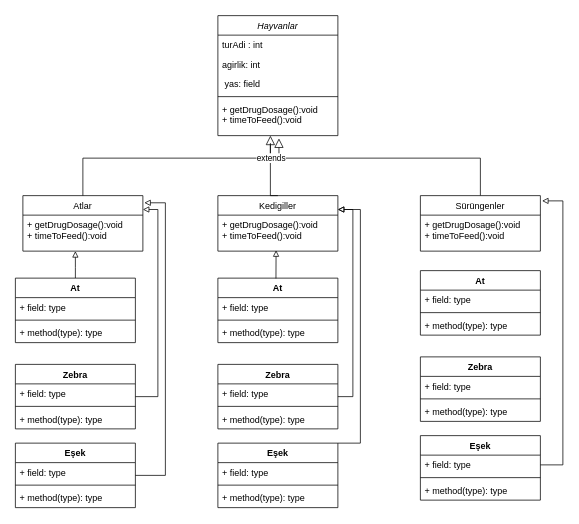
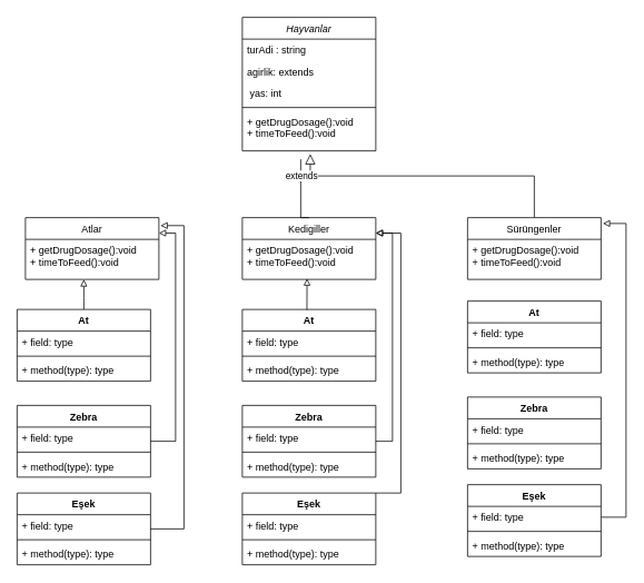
  <mxCell id="0" />
  <mxCell id="1" parent="0" />
  <mxCell id="2" value="Hayvanlar" style="swimlane;fontStyle=2;align=center;verticalAlign=top;childLayout=stackLayout;horizontal=1;startSize=26;horizontalStack=0;resizeParent=1;resizeLast=0;collapsible=1;marginBottom=0;rounded=0;shadow=0;strokeWidth=1;" parent="1" vertex="1"><mxGeometry x="290" y="20" width="160" height="160" as="geometry"><mxRectangle x="230" y="140" width="160" height="26" as="alternateBounds" /></mxGeometry></mxCell>
- <mxCell id="3" value="turAdi : int" style="text;align=left;verticalAlign=top;spacingLeft=4;spacingRight=4;overflow=hidden;rotatable=0;points=[[0,0.5],[1,0.5]];portConstraint=eastwest;" parent="2" vertex="1"><mxGeometry y="26" width="160" height="26" as="geometry" /></mxCell>
- <mxCell id="4" value="agirlik: int" style="text;align=left;verticalAlign=top;spacingLeft=4;spacingRight=4;overflow=hidden;rotatable=0;points=[[0,0.5],[1,0.5]];portConstraint=eastwest;rounded=0;shadow=0;html=0;" parent="2" vertex="1"><mxGeometry y="52" width="160" height="26" as="geometry" /></mxCell>
- <mxCell id="5" value=" yas: field" style="text;align=left;verticalAlign=top;spacingLeft=4;spacingRight=4;overflow=hidden;rotatable=0;points=[[0,0.5],[1,0.5]];portConstraint=eastwest;rounded=0;shadow=0;html=0;" parent="2" vertex="1"><mxGeometry y="78" width="160" height="26" as="geometry" /></mxCell>
+ <mxCell id="3" value="turAdi : string" style="text;align=left;verticalAlign=top;spacingLeft=4;spacingRight=4;overflow=hidden;rotatable=0;points=[[0,0.5],[1,0.5]];portConstraint=eastwest;" parent="2" vertex="1"><mxGeometry y="26" width="160" height="26" as="geometry" /></mxCell>
+ <mxCell id="4" value="agirlik: extends" style="text;align=left;verticalAlign=top;spacingLeft=4;spacingRight=4;overflow=hidden;rotatable=0;points=[[0,0.5],[1,0.5]];portConstraint=eastwest;rounded=0;shadow=0;html=0;" parent="2" vertex="1"><mxGeometry y="52" width="160" height="26" as="geometry" /></mxCell>
+ <mxCell id="5" value=" yas: int" style="text;align=left;verticalAlign=top;spacingLeft=4;spacingRight=4;overflow=hidden;rotatable=0;points=[[0,0.5],[1,0.5]];portConstraint=eastwest;rounded=0;shadow=0;html=0;" parent="2" vertex="1"><mxGeometry y="78" width="160" height="26" as="geometry" /></mxCell>
  <mxCell id="6" value="" style="line;html=1;strokeWidth=1;align=left;verticalAlign=middle;spacingTop=-1;spacingLeft=3;spacingRight=3;rotatable=0;labelPosition=right;points=[];portConstraint=eastwest;" parent="2" vertex="1"><mxGeometry y="104" width="160" height="8" as="geometry" /></mxCell>
  <mxCell id="7" value="+ getDrugDosage():void&#10;+ timeToFeed():void" style="text;align=left;verticalAlign=top;spacingLeft=4;spacingRight=4;overflow=hidden;rotatable=0;points=[[0,0.5],[1,0.5]];portConstraint=eastwest;" parent="2" vertex="1"><mxGeometry y="112" width="160" height="48" as="geometry" /></mxCell>
  <mxCell id="8" value="Atlar" style="swimlane;fontStyle=0;align=center;verticalAlign=top;childLayout=stackLayout;horizontal=1;startSize=26;horizontalStack=0;resizeParent=1;resizeLast=0;collapsible=1;marginBottom=0;rounded=0;shadow=0;strokeWidth=1;" parent="1" vertex="1"><mxGeometry x="30" y="260" width="160" height="74" as="geometry"><mxRectangle x="130" y="380" width="160" height="26" as="alternateBounds" /></mxGeometry></mxCell>
  <mxCell id="9" value="+ getDrugDosage():void&#10;+ timeToFeed():void" style="text;align=left;verticalAlign=top;spacingLeft=4;spacingRight=4;overflow=hidden;rotatable=0;points=[[0,0.5],[1,0.5]];portConstraint=eastwest;" vertex="1" parent="8"><mxGeometry y="26" width="160" height="48" as="geometry" /></mxCell>
- <mxCell id="10" value="" style="endArrow=block;endSize=10;endFill=0;shadow=0;strokeWidth=1;rounded=0;edgeStyle=elbowEdgeStyle;elbow=vertical;" parent="1" source="8" target="2" edge="1"><mxGeometry width="160" relative="1" as="geometry"><mxPoint x="220" y="103" as="sourcePoint" /><mxPoint x="220" y="103" as="targetPoint" /><Array as="points"><mxPoint x="360" y="210" /><mxPoint x="370" y="190" /><mxPoint x="320" y="200" /><mxPoint x="310" y="210" /><mxPoint x="320" y="200" /><mxPoint x="110" y="230" /></Array></mxGeometry></mxCell>
  <mxCell id="11" value="Kedigiller" style="swimlane;fontStyle=0;align=center;verticalAlign=top;childLayout=stackLayout;horizontal=1;startSize=26;horizontalStack=0;resizeParent=1;resizeLast=0;collapsible=1;marginBottom=0;rounded=0;shadow=0;strokeWidth=1;" vertex="1" parent="1"><mxGeometry x="290" y="260" width="160" height="74" as="geometry"><mxRectangle x="130" y="380" width="160" height="26" as="alternateBounds" /></mxGeometry></mxCell>
  <mxCell id="12" value="+ getDrugDosage():void&#10;+ timeToFeed():void" style="text;align=left;verticalAlign=top;spacingLeft=4;spacingRight=4;overflow=hidden;rotatable=0;points=[[0,0.5],[1,0.5]];portConstraint=eastwest;" vertex="1" parent="11"><mxGeometry y="26" width="160" height="48" as="geometry" /></mxCell>
  <mxCell id="13" value="" style="endArrow=block;endSize=10;endFill=0;shadow=0;strokeWidth=1;rounded=0;edgeStyle=elbowEdgeStyle;elbow=vertical;exitX=0.5;exitY=0;exitDx=0;exitDy=0;entryX=0.509;entryY=1.077;entryDx=0;entryDy=0;entryPerimeter=0;" edge="1" parent="1" source="14" target="7"><mxGeometry width="160" relative="1" as="geometry"><mxPoint x="530" y="250" as="sourcePoint" /><mxPoint x="320" y="180" as="targetPoint" /><Array as="points"><mxPoint x="360" y="210" /><mxPoint x="400" y="220" /><mxPoint x="360" y="200" /><mxPoint x="410" y="210" /><mxPoint x="360" y="190" /><mxPoint x="370" y="190" /><mxPoint x="390" y="210" /><mxPoint x="390" y="190" /><mxPoint x="370" y="190" /><mxPoint x="370" y="190" /><mxPoint x="460" y="210" /><mxPoint x="550" y="190" /><mxPoint x="380" y="180" /><mxPoint x="340" y="200" /><mxPoint x="460" y="220" /></Array></mxGeometry></mxCell>
  <mxCell id="14" value="Sürüngenler" style="swimlane;fontStyle=0;align=center;verticalAlign=top;childLayout=stackLayout;horizontal=1;startSize=26;horizontalStack=0;resizeParent=1;resizeLast=0;collapsible=1;marginBottom=0;rounded=0;shadow=0;strokeWidth=1;" vertex="1" parent="1"><mxGeometry x="560" y="260" width="160" height="74" as="geometry"><mxRectangle x="130" y="380" width="160" height="26" as="alternateBounds" /></mxGeometry></mxCell>
  <mxCell id="15" value="+ getDrugDosage():void&#10;+ timeToFeed():void" style="text;align=left;verticalAlign=top;spacingLeft=4;spacingRight=4;overflow=hidden;rotatable=0;points=[[0,0.5],[1,0.5]];portConstraint=eastwest;" vertex="1" parent="14"><mxGeometry y="26" width="160" height="48" as="geometry" /></mxCell>
  <mxCell id="16" value="" style="edgeStyle=elbowEdgeStyle;elbow=vertical;endArrow=block;html=1;rounded=0;endFill=0;exitX=0.5;exitY=0;exitDx=0;exitDy=0;" edge="1" parent="1" source="21"><mxGeometry width="50" height="50" relative="1" as="geometry"><mxPoint x="50" y="384" as="sourcePoint" /><mxPoint x="100" y="334" as="targetPoint" /><Array as="points"><mxPoint x="100" y="356" /></Array></mxGeometry></mxCell>
  <mxCell id="17" value="" style="endArrow=none;html=1;edgeStyle=orthogonalEdgeStyle;rounded=0;entryX=0.5;entryY=0;entryDx=0;entryDy=0;" edge="1" parent="1" target="11"><mxGeometry relative="1" as="geometry"><mxPoint x="360" y="190" as="sourcePoint" /><mxPoint x="440" y="280" as="targetPoint" /><Array as="points"><mxPoint x="360" y="260" /></Array></mxGeometry></mxCell>
  <mxCell id="18" value="&lt;br&gt;" style="edgeLabel;resizable=0;html=1;align=left;verticalAlign=bottom;" connectable="0" vertex="1" parent="17"><mxGeometry x="-1" relative="1" as="geometry" /></mxCell>
  <mxCell id="19" value="&lt;br&gt;" style="edgeLabel;resizable=0;html=1;align=right;verticalAlign=bottom;" connectable="0" vertex="1" parent="17"><mxGeometry x="1" relative="1" as="geometry" /></mxCell>
  <mxCell id="20" value="extends" style="edgeLabel;html=1;align=center;verticalAlign=middle;resizable=0;points=[];" vertex="1" connectable="0" parent="17"><mxGeometry x="-0.663" relative="1" as="geometry"><mxPoint y="6" as="offset" /></mxGeometry></mxCell>
  <mxCell id="21" value="At" style="swimlane;fontStyle=1;align=center;verticalAlign=top;childLayout=stackLayout;horizontal=1;startSize=26;horizontalStack=0;resizeParent=1;resizeParentMax=0;resizeLast=0;collapsible=1;marginBottom=0;" vertex="1" parent="1"><mxGeometry y="370" width="160" height="86" as="geometry" x="20" /></mxCell>
  <mxCell id="22" value="+ field: type" style="text;strokeColor=none;fillColor=none;align=left;verticalAlign=top;spacingLeft=4;spacingRight=4;overflow=hidden;rotatable=0;points=[[0,0.5],[1,0.5]];portConstraint=eastwest;" vertex="1" parent="21"><mxGeometry y="26" width="160" height="26" as="geometry" /></mxCell>
  <mxCell id="23" value="" style="line;strokeWidth=1;fillColor=none;align=left;verticalAlign=middle;spacingTop=-1;spacingLeft=3;spacingRight=3;rotatable=0;labelPosition=right;points=[];portConstraint=eastwest;" vertex="1" parent="21"><mxGeometry y="52" width="160" height="8" as="geometry" /></mxCell>
  <mxCell id="24" value="+ method(type): type" style="text;strokeColor=none;fillColor=none;align=left;verticalAlign=top;spacingLeft=4;spacingRight=4;overflow=hidden;rotatable=0;points=[[0,0.5],[1,0.5]];portConstraint=eastwest;" vertex="1" parent="21"><mxGeometry y="60" width="160" height="26" as="geometry" /></mxCell>
  <mxCell id="25" value="" style="edgeStyle=elbowEdgeStyle;elbow=vertical;endArrow=block;html=1;rounded=0;endFill=0;entryX=1;entryY=0.25;entryDx=0;entryDy=0;startArrow=none;" edge="1" parent="1" source="26" target="8"><mxGeometry width="50" height="50" relative="1" as="geometry"><mxPoint x="190" y="530" as="sourcePoint" /><mxPoint x="105" y="440" as="targetPoint" /><Array as="points"><mxPoint x="210" y="310" /><mxPoint x="220" y="320" /><mxPoint x="200" y="300" /><mxPoint x="210" y="330" /><mxPoint x="200" y="350" /><mxPoint x="200" y="350" /><mxPoint x="200" y="360" /><mxPoint x="210" y="400" /><mxPoint x="200" y="500" /><mxPoint x="200" y="350" /><mxPoint x="210" y="360" /><mxPoint x="160" y="350" /><mxPoint x="210" y="370" /><mxPoint x="190" y="350" /><mxPoint x="105" y="462" /></Array></mxGeometry></mxCell>
  <mxCell id="26" value="Zebra" style="swimlane;fontStyle=1;align=center;verticalAlign=top;childLayout=stackLayout;horizontal=1;startSize=26;horizontalStack=0;resizeParent=1;resizeParentMax=0;resizeLast=0;collapsible=1;marginBottom=0;" vertex="1" parent="1"><mxGeometry y="485" width="160" height="86" as="geometry" x="20" /></mxCell>
  <mxCell id="27" value="+ field: type" style="text;strokeColor=none;fillColor=none;align=left;verticalAlign=top;spacingLeft=4;spacingRight=4;overflow=hidden;rotatable=0;points=[[0,0.5],[1,0.5]];portConstraint=eastwest;" vertex="1" parent="26"><mxGeometry y="26" width="160" height="26" as="geometry" /></mxCell>
  <mxCell id="28" value="" style="line;strokeWidth=1;fillColor=none;align=left;verticalAlign=middle;spacingTop=-1;spacingLeft=3;spacingRight=3;rotatable=0;labelPosition=right;points=[];portConstraint=eastwest;" vertex="1" parent="26"><mxGeometry y="52" width="160" height="8" as="geometry" /></mxCell>
  <mxCell id="29" value="+ method(type): type" style="text;strokeColor=none;fillColor=none;align=left;verticalAlign=top;spacingLeft=4;spacingRight=4;overflow=hidden;rotatable=0;points=[[0,0.5],[1,0.5]];portConstraint=eastwest;" vertex="1" parent="26"><mxGeometry y="60" width="160" height="26" as="geometry" /></mxCell>
  <mxCell id="30" value="Eşek" style="swimlane;fontStyle=1;align=center;verticalAlign=top;childLayout=stackLayout;horizontal=1;startSize=26;horizontalStack=0;resizeParent=1;resizeParentMax=0;resizeLast=0;collapsible=1;marginBottom=0;" vertex="1" parent="1"><mxGeometry y="590" width="160" height="86" as="geometry" x="20" /></mxCell>
  <mxCell id="31" value="+ field: type" style="text;strokeColor=none;fillColor=none;align=left;verticalAlign=top;spacingLeft=4;spacingRight=4;overflow=hidden;rotatable=0;points=[[0,0.5],[1,0.5]];portConstraint=eastwest;" vertex="1" parent="30"><mxGeometry y="26" width="160" height="26" as="geometry" /></mxCell>
  <mxCell id="32" value="" style="line;strokeWidth=1;fillColor=none;align=left;verticalAlign=middle;spacingTop=-1;spacingLeft=3;spacingRight=3;rotatable=0;labelPosition=right;points=[];portConstraint=eastwest;" vertex="1" parent="30"><mxGeometry y="52" width="160" height="8" as="geometry" /></mxCell>
  <mxCell id="33" value="+ method(type): type" style="text;strokeColor=none;fillColor=none;align=left;verticalAlign=top;spacingLeft=4;spacingRight=4;overflow=hidden;rotatable=0;points=[[0,0.5],[1,0.5]];portConstraint=eastwest;" vertex="1" parent="30"><mxGeometry y="60" width="160" height="26" as="geometry" /></mxCell>
  <mxCell id="34" value="" style="edgeStyle=elbowEdgeStyle;elbow=vertical;endArrow=block;html=1;rounded=0;endFill=0;entryX=1.012;entryY=0.129;entryDx=0;entryDy=0;startArrow=none;entryPerimeter=0;" edge="1" parent="1" source="30" target="8"><mxGeometry width="50" height="50" relative="1" as="geometry"><mxPoint x="180" y="600" as="sourcePoint" /><mxPoint x="260" y="370" as="targetPoint" /><Array as="points"><mxPoint x="220" y="270" /><mxPoint x="240" y="280" /><mxPoint x="220" y="580" /><mxPoint x="240" y="470" /><mxPoint x="290" y="411.5" /><mxPoint x="270" y="391.5" /><mxPoint x="280" y="421.5" /><mxPoint x="270" y="441.5" /><mxPoint x="270" y="441.5" /><mxPoint x="270" y="451.5" /><mxPoint x="280" y="491.5" /><mxPoint x="270" y="591.5" /><mxPoint x="270" y="441.5" /><mxPoint x="280" y="451.5" /><mxPoint x="230" y="441.5" /><mxPoint x="280" y="461.5" /><mxPoint x="260" y="441.5" /><mxPoint x="175" y="553.5" /></Array></mxGeometry></mxCell>
  <mxCell id="35" value="At" style="swimlane;fontStyle=1;align=center;verticalAlign=top;childLayout=stackLayout;horizontal=1;startSize=26;horizontalStack=0;resizeParent=1;resizeParentMax=0;resizeLast=0;collapsible=1;marginBottom=0;" vertex="1" parent="1"><mxGeometry x="290" y="370" width="160" height="86" as="geometry" /></mxCell>
  <mxCell id="36" value="+ field: type" style="text;strokeColor=none;fillColor=none;align=left;verticalAlign=top;spacingLeft=4;spacingRight=4;overflow=hidden;rotatable=0;points=[[0,0.5],[1,0.5]];portConstraint=eastwest;" vertex="1" parent="35"><mxGeometry y="26" width="160" height="26" as="geometry" /></mxCell>
  <mxCell id="37" value="" style="line;strokeWidth=1;fillColor=none;align=left;verticalAlign=middle;spacingTop=-1;spacingLeft=3;spacingRight=3;rotatable=0;labelPosition=right;points=[];portConstraint=eastwest;" vertex="1" parent="35"><mxGeometry y="52" width="160" height="8" as="geometry" /></mxCell>
  <mxCell id="38" value="+ method(type): type" style="text;strokeColor=none;fillColor=none;align=left;verticalAlign=top;spacingLeft=4;spacingRight=4;overflow=hidden;rotatable=0;points=[[0,0.5],[1,0.5]];portConstraint=eastwest;" vertex="1" parent="35"><mxGeometry y="60" width="160" height="26" as="geometry" /></mxCell>
  <mxCell id="39" value="Zebra" style="swimlane;fontStyle=1;align=center;verticalAlign=top;childLayout=stackLayout;horizontal=1;startSize=26;horizontalStack=0;resizeParent=1;resizeParentMax=0;resizeLast=0;collapsible=1;marginBottom=0;" vertex="1" parent="1"><mxGeometry x="290" y="485" width="160" height="86" as="geometry" /></mxCell>
  <mxCell id="40" value="+ field: type" style="text;strokeColor=none;fillColor=none;align=left;verticalAlign=top;spacingLeft=4;spacingRight=4;overflow=hidden;rotatable=0;points=[[0,0.5],[1,0.5]];portConstraint=eastwest;" vertex="1" parent="39"><mxGeometry y="26" width="160" height="26" as="geometry" /></mxCell>
  <mxCell id="41" value="" style="line;strokeWidth=1;fillColor=none;align=left;verticalAlign=middle;spacingTop=-1;spacingLeft=3;spacingRight=3;rotatable=0;labelPosition=right;points=[];portConstraint=eastwest;" vertex="1" parent="39"><mxGeometry y="52" width="160" height="8" as="geometry" /></mxCell>
  <mxCell id="42" value="+ method(type): type" style="text;strokeColor=none;fillColor=none;align=left;verticalAlign=top;spacingLeft=4;spacingRight=4;overflow=hidden;rotatable=0;points=[[0,0.5],[1,0.5]];portConstraint=eastwest;" vertex="1" parent="39"><mxGeometry y="60" width="160" height="26" as="geometry" /></mxCell>
  <mxCell id="43" value="Eşek" style="swimlane;fontStyle=1;align=center;verticalAlign=top;childLayout=stackLayout;horizontal=1;startSize=26;horizontalStack=0;resizeParent=1;resizeParentMax=0;resizeLast=0;collapsible=1;marginBottom=0;" vertex="1" parent="1"><mxGeometry x="290" y="590" width="160" height="86" as="geometry" /></mxCell>
  <mxCell id="44" value="+ field: type" style="text;strokeColor=none;fillColor=none;align=left;verticalAlign=top;spacingLeft=4;spacingRight=4;overflow=hidden;rotatable=0;points=[[0,0.5],[1,0.5]];portConstraint=eastwest;" vertex="1" parent="43"><mxGeometry y="26" width="160" height="26" as="geometry" /></mxCell>
  <mxCell id="45" value="" style="line;strokeWidth=1;fillColor=none;align=left;verticalAlign=middle;spacingTop=-1;spacingLeft=3;spacingRight=3;rotatable=0;labelPosition=right;points=[];portConstraint=eastwest;" vertex="1" parent="43"><mxGeometry y="52" width="160" height="8" as="geometry" /></mxCell>
  <mxCell id="46" value="+ method(type): type" style="text;strokeColor=none;fillColor=none;align=left;verticalAlign=top;spacingLeft=4;spacingRight=4;overflow=hidden;rotatable=0;points=[[0,0.5],[1,0.5]];portConstraint=eastwest;" vertex="1" parent="43"><mxGeometry y="60" width="160" height="26" as="geometry" /></mxCell>
  <mxCell id="47" value="At" style="swimlane;fontStyle=1;align=center;verticalAlign=top;childLayout=stackLayout;horizontal=1;startSize=26;horizontalStack=0;resizeParent=1;resizeParentMax=0;resizeLast=0;collapsible=1;marginBottom=0;" vertex="1" parent="1"><mxGeometry x="560" y="360" width="160" height="86" as="geometry" /></mxCell>
  <mxCell id="48" value="+ field: type" style="text;strokeColor=none;fillColor=none;align=left;verticalAlign=top;spacingLeft=4;spacingRight=4;overflow=hidden;rotatable=0;points=[[0,0.5],[1,0.5]];portConstraint=eastwest;" vertex="1" parent="47"><mxGeometry y="26" width="160" height="26" as="geometry" /></mxCell>
  <mxCell id="49" value="" style="line;strokeWidth=1;fillColor=none;align=left;verticalAlign=middle;spacingTop=-1;spacingLeft=3;spacingRight=3;rotatable=0;labelPosition=right;points=[];portConstraint=eastwest;" vertex="1" parent="47"><mxGeometry y="52" width="160" height="8" as="geometry" /></mxCell>
  <mxCell id="50" value="+ method(type): type" style="text;strokeColor=none;fillColor=none;align=left;verticalAlign=top;spacingLeft=4;spacingRight=4;overflow=hidden;rotatable=0;points=[[0,0.5],[1,0.5]];portConstraint=eastwest;" vertex="1" parent="47"><mxGeometry y="60" width="160" height="26" as="geometry" /></mxCell>
  <mxCell id="51" value="Zebra" style="swimlane;fontStyle=1;align=center;verticalAlign=top;childLayout=stackLayout;horizontal=1;startSize=26;horizontalStack=0;resizeParent=1;resizeParentMax=0;resizeLast=0;collapsible=1;marginBottom=0;" vertex="1" parent="1"><mxGeometry x="560" y="475" width="160" height="86" as="geometry" /></mxCell>
  <mxCell id="52" value="+ field: type" style="text;strokeColor=none;fillColor=none;align=left;verticalAlign=top;spacingLeft=4;spacingRight=4;overflow=hidden;rotatable=0;points=[[0,0.5],[1,0.5]];portConstraint=eastwest;" vertex="1" parent="51"><mxGeometry y="26" width="160" height="26" as="geometry" /></mxCell>
  <mxCell id="53" value="" style="line;strokeWidth=1;fillColor=none;align=left;verticalAlign=middle;spacingTop=-1;spacingLeft=3;spacingRight=3;rotatable=0;labelPosition=right;points=[];portConstraint=eastwest;" vertex="1" parent="51"><mxGeometry y="52" width="160" height="8" as="geometry" /></mxCell>
  <mxCell id="54" value="+ method(type): type" style="text;strokeColor=none;fillColor=none;align=left;verticalAlign=top;spacingLeft=4;spacingRight=4;overflow=hidden;rotatable=0;points=[[0,0.5],[1,0.5]];portConstraint=eastwest;" vertex="1" parent="51"><mxGeometry y="60" width="160" height="26" as="geometry" /></mxCell>
  <mxCell id="55" value="Eşek" style="swimlane;fontStyle=1;align=center;verticalAlign=top;childLayout=stackLayout;horizontal=1;startSize=26;horizontalStack=0;resizeParent=1;resizeParentMax=0;resizeLast=0;collapsible=1;marginBottom=0;" vertex="1" parent="1"><mxGeometry x="560" y="580" width="160" height="86" as="geometry" /></mxCell>
  <mxCell id="56" value="+ field: type" style="text;strokeColor=none;fillColor=none;align=left;verticalAlign=top;spacingLeft=4;spacingRight=4;overflow=hidden;rotatable=0;points=[[0,0.5],[1,0.5]];portConstraint=eastwest;" vertex="1" parent="55"><mxGeometry y="26" width="160" height="26" as="geometry" /></mxCell>
  <mxCell id="57" value="" style="line;strokeWidth=1;fillColor=none;align=left;verticalAlign=middle;spacingTop=-1;spacingLeft=3;spacingRight=3;rotatable=0;labelPosition=right;points=[];portConstraint=eastwest;" vertex="1" parent="55"><mxGeometry y="52" width="160" height="8" as="geometry" /></mxCell>
  <mxCell id="58" value="+ method(type): type" style="text;strokeColor=none;fillColor=none;align=left;verticalAlign=top;spacingLeft=4;spacingRight=4;overflow=hidden;rotatable=0;points=[[0,0.5],[1,0.5]];portConstraint=eastwest;" vertex="1" parent="55"><mxGeometry y="60" width="160" height="26" as="geometry" /></mxCell>
  <mxCell id="59" value="" style="edgeStyle=elbowEdgeStyle;elbow=vertical;endArrow=block;html=1;rounded=0;endFill=0;entryX=1;entryY=0.25;entryDx=0;entryDy=0;startArrow=none;exitX=1;exitY=0;exitDx=0;exitDy=0;" edge="1" parent="1" source="43" target="11"><mxGeometry width="50" height="50" relative="1" as="geometry"><mxPoint x="470" y="653.45" as="sourcePoint" /><mxPoint x="481.92" y="289.996" as="targetPoint" /><Array as="points"><mxPoint x="480" y="550" /><mxPoint x="470" y="610" /><mxPoint x="480" y="270" /><mxPoint x="510" y="290.45" /><mxPoint x="530" y="300.45" /><mxPoint x="510" y="600.45" /><mxPoint x="530" y="490.45" /><mxPoint x="580" y="431.95" /><mxPoint x="560" y="411.95" /><mxPoint x="570" y="441.95" /><mxPoint x="560" y="461.95" /><mxPoint x="560" y="461.95" /><mxPoint x="560" y="471.95" /><mxPoint x="570" y="511.95" /><mxPoint x="560" y="611.95" /><mxPoint x="560" y="461.95" /><mxPoint x="570" y="471.95" /><mxPoint x="520" y="461.95" /><mxPoint x="570" y="481.95" /><mxPoint x="550" y="461.95" /><mxPoint x="465" y="573.95" /></Array></mxGeometry></mxCell>
  <mxCell id="60" value="" style="edgeStyle=elbowEdgeStyle;elbow=vertical;endArrow=block;html=1;rounded=0;endFill=0;entryX=1;entryY=0.25;entryDx=0;entryDy=0;startArrow=none;" edge="1" parent="1" source="39" target="11"><mxGeometry width="50" height="50" relative="1" as="geometry"><mxPoint x="470" y="666" as="sourcePoint" /><mxPoint x="481.92" y="302.546" as="targetPoint" /><Array as="points"><mxPoint x="470" y="290" /><mxPoint x="460" y="270" /><mxPoint x="470" y="290" /><mxPoint x="480" y="270" /><mxPoint x="490" y="420" /><mxPoint x="510" y="303" /><mxPoint x="530" y="313" /><mxPoint x="510" y="613" /><mxPoint x="530" y="503" /><mxPoint x="580" y="444.5" /><mxPoint x="560" y="424.5" /><mxPoint x="570" y="454.5" /><mxPoint x="560" y="474.5" /><mxPoint x="560" y="474.5" /><mxPoint x="560" y="484.5" /><mxPoint x="570" y="524.5" /><mxPoint x="560" y="624.5" /><mxPoint x="560" y="474.5" /><mxPoint x="570" y="484.5" /><mxPoint x="520" y="474.5" /><mxPoint x="570" y="494.5" /><mxPoint x="550" y="474.5" /><mxPoint x="465" y="586.5" /></Array></mxGeometry></mxCell>
  <mxCell id="61" value="" style="html=1;verticalAlign=bottom;endArrow=block;rounded=0;entryX=0.485;entryY=0.977;entryDx=0;entryDy=0;entryPerimeter=0;exitX=0.484;exitY=0.005;exitDx=0;exitDy=0;endFill=0;exitPerimeter=0;" edge="1" parent="1" source="35" target="12"><mxGeometry width="80" relative="1" as="geometry"><mxPoint x="360" y="400" as="sourcePoint" /><mxPoint x="440" y="400" as="targetPoint" /></mxGeometry></mxCell>
  <mxCell id="62" value="" style="endArrow=none;html=1;edgeStyle=orthogonalEdgeStyle;rounded=0;entryX=1;entryY=0.5;entryDx=0;entryDy=0;exitX=1.014;exitY=0.095;exitDx=0;exitDy=0;exitPerimeter=0;endFill=0;startArrow=block;startFill=0;" edge="1" parent="1" source="14" target="56"><mxGeometry relative="1" as="geometry"><mxPoint x="590" y="340" as="sourcePoint" /><mxPoint x="750" y="340" as="targetPoint" /><Array as="points"><mxPoint x="750" y="267" /><mxPoint x="750" y="619" /></Array></mxGeometry></mxCell>
